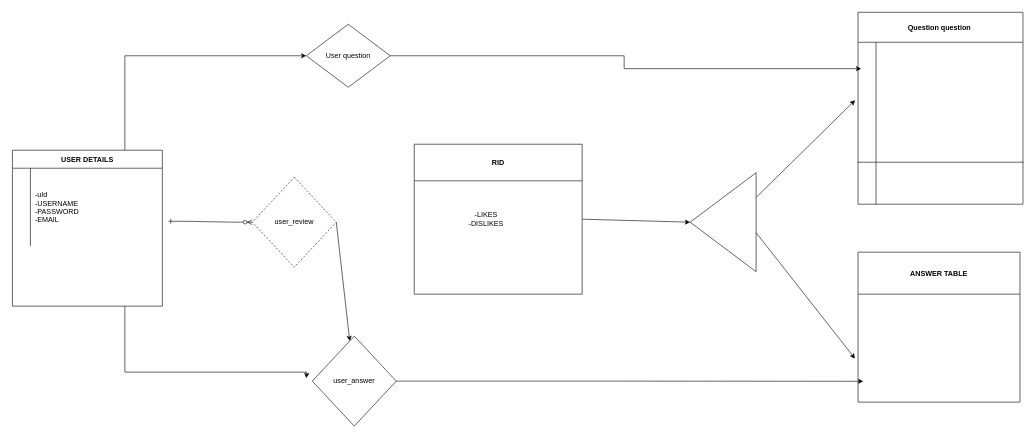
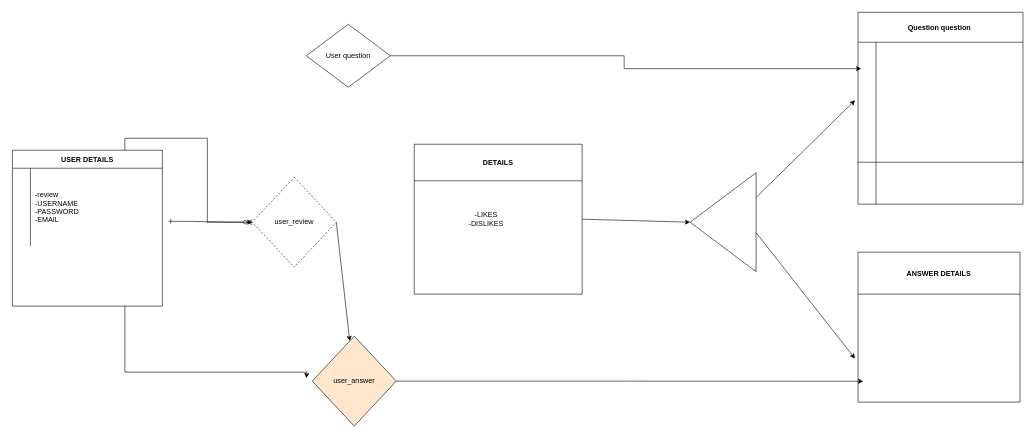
  <mxCell id="0" />
  <mxCell id="1" parent="0" />
  <mxCell id="2" value="" style="edgeStyle=entityRelationEdgeStyle;endArrow=ERzeroToMany;startArrow=ERone;endFill=1;startFill=0;exitX=1.02;exitY=0.273;exitDx=0;exitDy=0;exitPerimeter=0;entryX=0;entryY=0.5;entryDx=0;entryDy=0;" parent="1" target="13" edge="1"><mxGeometry width="100" height="100" relative="1" as="geometry"><mxPoint x="280" y="368.52" as="sourcePoint" /><mxPoint x="500" y="220" as="targetPoint" /><Array as="points"><mxPoint x="495" y="243.95" /><mxPoint x="500" y="210" /></Array></mxGeometry></mxCell>
- <mxCell id="3" style="edgeStyle=orthogonalEdgeStyle;rounded=0;orthogonalLoop=1;jettySize=auto;html=1;exitX=0.75;exitY=0;exitDx=0;exitDy=0;entryX=0;entryY=0.5;entryDx=0;entryDy=0;" edge="1" parent="1" source="5" target="34"><mxGeometry relative="1" as="geometry" /></mxCell>
+ <mxCell id="3" style="edgeStyle=orthogonalEdgeStyle;rounded=0;orthogonalLoop=1;jettySize=auto;html=1;exitX=0.75;exitY=0;exitDx=0;exitDy=0;" edge="1" parent="1" source="5" target="13"><mxGeometry relative="1" as="geometry" /></mxCell>
  <mxCell id="4" style="edgeStyle=orthogonalEdgeStyle;rounded=0;orthogonalLoop=1;jettySize=auto;html=1;exitX=0.75;exitY=1;exitDx=0;exitDy=0;" edge="1" parent="1" source="5"><mxGeometry relative="1" as="geometry"><mxPoint x="510" y="630" as="targetPoint" /><Array as="points"><mxPoint x="208" y="620" /><mxPoint x="511" y="620" /><mxPoint x="511" y="630" /></Array></mxGeometry></mxCell>
  <mxCell id="5" value="USER DETAILS" style="shape=table;startSize=30;container=1;collapsible=1;childLayout=tableLayout;fixedRows=1;rowLines=0;fontStyle=1;align=center;resizeLast=1;" parent="1" vertex="1"><mxGeometry x="20" y="250" width="250" height="260" as="geometry" /></mxCell>
  <mxCell id="6" value="" style="shape=partialRectangle;collapsible=0;dropTarget=0;pointerEvents=0;fillColor=none;points=[[0,0.5],[1,0.5]];portConstraint=eastwest;top=0;left=0;right=0;bottom=0;" parent="5" vertex="1"><mxGeometry y="30" width="250" height="130" as="geometry" /></mxCell>
  <mxCell id="7" value="" style="shape=partialRectangle;overflow=hidden;connectable=0;fillColor=none;top=0;left=0;bottom=0;right=0;" parent="6" vertex="1"><mxGeometry width="30" height="130" as="geometry"><mxRectangle width="30" height="130" as="alternateBounds" /></mxGeometry></mxCell>
- <mxCell id="8" value="-uId&#10;-USERNAME&#10;-PASSWORD&#10;-EMAIL" style="shape=partialRectangle;overflow=hidden;connectable=0;fillColor=none;top=0;left=0;bottom=0;right=0;align=left;spacingLeft=6;" parent="6" vertex="1"><mxGeometry x="30" width="220" height="130" as="geometry"><mxRectangle width="220" height="130" as="alternateBounds" /></mxGeometry></mxCell>
- <mxCell id="9" value="ANSWER TABLE" style="shape=table;startSize=70;container=1;collapsible=1;childLayout=tableLayout;fixedRows=1;rowLines=0;fontStyle=1;align=center;resizeLast=1;" parent="1" vertex="1"><mxGeometry x="1430" y="420" width="270" height="250" as="geometry" /></mxCell>
+ <mxCell id="8" value="-review&#10;-USERNAME&#10;-PASSWORD&#10;-EMAIL" style="shape=partialRectangle;overflow=hidden;connectable=0;fillColor=none;top=0;left=0;bottom=0;right=0;align=left;spacingLeft=6;" parent="6" vertex="1"><mxGeometry x="30" width="220" height="130" as="geometry"><mxRectangle width="220" height="130" as="alternateBounds" /></mxGeometry></mxCell>
+ <mxCell id="9" value="ANSWER DETAILS" style="shape=table;startSize=70;container=1;collapsible=1;childLayout=tableLayout;fixedRows=1;rowLines=0;fontStyle=1;align=center;resizeLast=1;" parent="1" vertex="1"><mxGeometry x="1430" y="420" width="270" height="250" as="geometry" /></mxCell>
  <mxCell id="10" value="" style="shape=partialRectangle;collapsible=0;dropTarget=0;pointerEvents=0;fillColor=none;points=[[0,0.5],[1,0.5]];portConstraint=eastwest;top=0;left=0;right=0;bottom=0;" parent="9" vertex="1"><mxGeometry y="70" width="270" height="160" as="geometry" /></mxCell>
  <mxCell id="11" value="" style="shape=partialRectangle;overflow=hidden;connectable=0;fillColor=none;top=0;left=0;bottom=0;right=0;" parent="10" vertex="1"><mxGeometry width="20" height="160" as="geometry"><mxRectangle width="20" height="160" as="alternateBounds" /></mxGeometry></mxCell>
  <mxCell id="12" style="edgeStyle=none;rounded=0;orthogonalLoop=1;jettySize=auto;html=1;exitX=1;exitY=0.5;exitDx=0;exitDy=0;" parent="1" source="13" target="35" edge="1"><mxGeometry relative="1" as="geometry"><mxPoint x="790" y="290" as="targetPoint" /></mxGeometry></mxCell>
  <mxCell id="13" value="user_review" style="rhombus;whiteSpace=wrap;html=1;dashed=1;" parent="1" vertex="1"><mxGeometry x="420" y="295" width="140" height="150" as="geometry" /></mxCell>
  <mxCell id="14" value="" style="triangle;whiteSpace=wrap;html=1;rotation=-180;" parent="1" vertex="1"><mxGeometry x="1150" y="287.5" width="110" height="165" as="geometry" /></mxCell>
  <mxCell id="15" style="edgeStyle=none;rounded=0;orthogonalLoop=1;jettySize=auto;html=1;exitX=1;exitY=0.5;exitDx=0;exitDy=0;entryX=1;entryY=0.5;entryDx=0;entryDy=0;" parent="1" source="16" target="14" edge="1"><mxGeometry relative="1" as="geometry"><mxPoint x="1190" y="380" as="targetPoint" /><Array as="points" /></mxGeometry></mxCell>
- <mxCell id="16" value="RID" style="shape=table;startSize=61;container=1;collapsible=1;childLayout=tableLayout;fixedRows=1;rowLines=0;fontStyle=1;align=center;resizeLast=1;" parent="1" vertex="1"><mxGeometry x="690" y="240" width="280" height="250" as="geometry" /></mxCell>
+ <mxCell id="16" value="DETAILS" style="shape=table;startSize=61;container=1;collapsible=1;childLayout=tableLayout;fixedRows=1;rowLines=0;fontStyle=1;align=center;resizeLast=1;" parent="1" vertex="1"><mxGeometry x="690" y="240" width="280" height="250" as="geometry" /></mxCell>
  <mxCell id="17" value="" style="shape=partialRectangle;collapsible=0;dropTarget=0;pointerEvents=0;fillColor=none;points=[[0,0.5],[1,0.5]];portConstraint=eastwest;top=0;left=0;right=0;bottom=0;" parent="16" vertex="1"><mxGeometry y="61" width="280" height="20" as="geometry" /></mxCell>
  <mxCell id="18" value="" style="shape=partialRectangle;overflow=hidden;connectable=0;fillColor=none;top=0;left=0;bottom=0;right=0;" parent="17" vertex="1"><mxGeometry width="30" height="20" as="geometry"><mxRectangle width="30" height="20" as="alternateBounds" /></mxGeometry></mxCell>
  <mxCell id="19" style="edgeStyle=none;rounded=0;orthogonalLoop=1;jettySize=auto;html=1;entryX=-0.018;entryY=0.806;entryDx=0;entryDy=0;entryPerimeter=0;exitX=0;exitY=0.75;exitDx=0;exitDy=0;" parent="1" source="14" target="23" edge="1"><mxGeometry relative="1" as="geometry"><mxPoint x="980" y="415" as="sourcePoint" /><mxPoint x="1430" y="180" as="targetPoint" /><Array as="points" /></mxGeometry></mxCell>
  <mxCell id="20" style="edgeStyle=none;rounded=0;orthogonalLoop=1;jettySize=auto;html=1;entryX=-0.019;entryY=0.671;entryDx=0;entryDy=0;entryPerimeter=0;exitX=0;exitY=0.394;exitDx=0;exitDy=0;exitPerimeter=0;" parent="1" source="14" target="10" edge="1"><mxGeometry relative="1" as="geometry"><mxPoint x="1260" y="480" as="sourcePoint" /><mxPoint x="1440" y="190" as="targetPoint" /><Array as="points" /></mxGeometry></mxCell>
  <mxCell id="21" value="-LIKES&lt;br&gt;-DISLIKES" style="text;strokeColor=none;align=center;fillColor=none;html=1;verticalAlign=middle;whiteSpace=wrap;rounded=0;" parent="1" vertex="1"><mxGeometry x="735" y="339.12" width="150" height="51.77" as="geometry" /></mxCell>
  <mxCell id="22" value="Question question " style="shape=table;startSize=50;container=1;collapsible=1;childLayout=tableLayout;fixedRows=1;rowLines=0;fontStyle=1;align=center;resizeLast=1;" parent="1" vertex="1"><mxGeometry x="1430" y="20" width="275" height="320" as="geometry" /></mxCell>
  <mxCell id="23" value="" style="shape=partialRectangle;collapsible=0;dropTarget=0;pointerEvents=0;fillColor=none;points=[[0,0.5],[1,0.5]];portConstraint=eastwest;top=0;left=0;right=0;bottom=0;" parent="22" vertex="1"><mxGeometry y="50" width="275" height="120" as="geometry" /></mxCell>
  <mxCell id="24" value="" style="shape=partialRectangle;overflow=hidden;connectable=0;fillColor=none;top=0;left=0;bottom=0;right=0;" parent="23" vertex="1"><mxGeometry width="30" height="120" as="geometry"><mxRectangle width="30" height="120" as="alternateBounds" /></mxGeometry></mxCell>
  <mxCell id="25" value="" style="shape=partialRectangle;collapsible=0;dropTarget=0;pointerEvents=0;fillColor=none;points=[[0,0.5],[1,0.5]];portConstraint=eastwest;top=0;left=0;right=0;bottom=1;" parent="22" vertex="1"><mxGeometry y="170" width="275" height="80" as="geometry" /></mxCell>
  <mxCell id="26" value="" style="shape=partialRectangle;overflow=hidden;connectable=0;fillColor=none;top=0;left=0;bottom=0;right=0;fontStyle=1;" parent="25" vertex="1"><mxGeometry width="30" height="80" as="geometry"><mxRectangle width="30" height="80" as="alternateBounds" /></mxGeometry></mxCell>
  <mxCell id="27" value="" style="shape=partialRectangle;overflow=hidden;connectable=0;fillColor=none;top=0;left=0;bottom=0;right=0;align=left;spacingLeft=6;fontStyle=5;" parent="25" vertex="1"><mxGeometry x="30" width="245" height="80" as="geometry"><mxRectangle width="245" height="80" as="alternateBounds" /></mxGeometry></mxCell>
  <mxCell id="28" value="" style="shape=partialRectangle;collapsible=0;dropTarget=0;pointerEvents=0;fillColor=none;points=[[0,0.5],[1,0.5]];portConstraint=eastwest;top=0;left=0;right=0;bottom=0;" parent="22" vertex="1"><mxGeometry y="250" width="275" height="30" as="geometry" /></mxCell>
  <mxCell id="29" value="" style="shape=partialRectangle;overflow=hidden;connectable=0;fillColor=none;top=0;left=0;bottom=0;right=0;" parent="28" vertex="1"><mxGeometry width="30" height="30" as="geometry"><mxRectangle width="30" height="30" as="alternateBounds" /></mxGeometry></mxCell>
  <mxCell id="30" value="" style="shape=partialRectangle;overflow=hidden;connectable=0;fillColor=none;top=0;left=0;bottom=0;right=0;align=left;spacingLeft=6;" parent="28" vertex="1"><mxGeometry x="30" width="245" height="30" as="geometry"><mxRectangle width="245" height="30" as="alternateBounds" /></mxGeometry></mxCell>
  <mxCell id="31" value="" style="shape=partialRectangle;collapsible=0;dropTarget=0;pointerEvents=0;fillColor=none;points=[[0,0.5],[1,0.5]];portConstraint=eastwest;top=0;left=0;right=0;bottom=0;" parent="22" vertex="1"><mxGeometry y="280" width="275" height="40" as="geometry" /></mxCell>
  <mxCell id="32" value="" style="shape=partialRectangle;overflow=hidden;connectable=0;fillColor=none;top=0;left=0;bottom=0;right=0;" parent="31" vertex="1"><mxGeometry width="30" height="40" as="geometry"><mxRectangle width="30" height="40" as="alternateBounds" /></mxGeometry></mxCell>
  <mxCell id="33" value="" style="shape=partialRectangle;overflow=hidden;connectable=0;fillColor=none;top=0;left=0;bottom=0;right=0;align=left;spacingLeft=6;" parent="31" vertex="1"><mxGeometry x="30" width="245" height="40" as="geometry"><mxRectangle width="245" height="40" as="alternateBounds" /></mxGeometry></mxCell>
  <mxCell id="34" value="User question" style="rhombus;whiteSpace=wrap;html=1;" vertex="1" parent="1"><mxGeometry x="510" y="40" width="140" height="105" as="geometry" /></mxCell>
- <mxCell id="35" value="user_answer" style="rhombus;whiteSpace=wrap;html=1;" vertex="1" parent="1"><mxGeometry x="520" y="560" width="140" height="150" as="geometry" /></mxCell>
+ <mxCell id="35" value="user_answer" style="rhombus;whiteSpace=wrap;html=1;fillColor=#ffe6cc;" vertex="1" parent="1"><mxGeometry x="520" y="560" width="140" height="150" as="geometry" /></mxCell>
  <mxCell id="36" style="edgeStyle=orthogonalEdgeStyle;rounded=0;orthogonalLoop=1;jettySize=auto;html=1;entryX=0.019;entryY=0.367;entryDx=0;entryDy=0;entryPerimeter=0;" edge="1" parent="1" source="34" target="23"><mxGeometry relative="1" as="geometry" /></mxCell>
  <mxCell id="37" style="edgeStyle=orthogonalEdgeStyle;rounded=0;orthogonalLoop=1;jettySize=auto;html=1;exitX=1;exitY=0.5;exitDx=0;exitDy=0;entryX=0.032;entryY=0.908;entryDx=0;entryDy=0;entryPerimeter=0;" edge="1" parent="1" source="35" target="10"><mxGeometry relative="1" as="geometry" /></mxCell>
